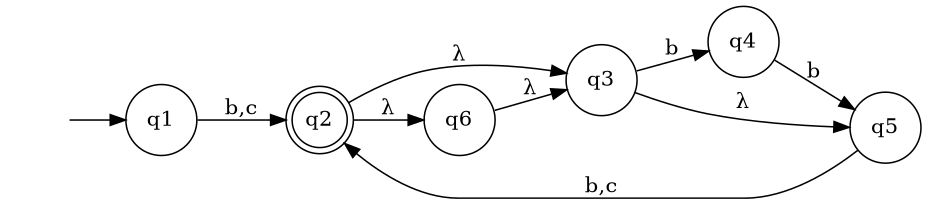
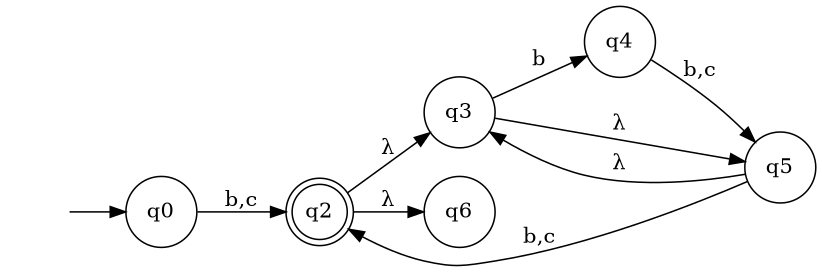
  digraph {
    rankdir=LR
    node [margin=0.1 shape=circle]
    q2 [margin=0 shape=doublecircle]
    q3
    q6
    q4
    q5
    " " [color=white width=0]
-   q1
+   q1 [label=q0]
    q2 -> q3 [label=<&#955;>]
    q2 -> q6 [label=<&#955;>]
    q3 -> q4 [label=b]
    q3 -> q5 [label=<&#955;>]
-   q4 -> q5 [label=b]
+   q4 -> q5 [label="b,c"]
    q5 -> q2 [label="b,c"]
-   q6 -> q3 [label=<&#955;>]
+   q5 -> q3 [label=<&#955;>]
    " " -> q1
    q1 -> q2 [label="b,c"]
  }
